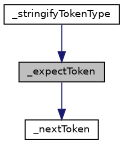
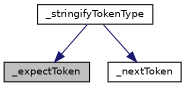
  digraph {
    rankdir=TB
    node [color=black fillcolor=white fontname=Helvetica fontsize=10 shape=record style=filled]
    edge [color=midnightblue fontname=Helvetica fontsize=10 labelfontname=Helvetica labelfontsize=10 style=solid]
    n1 [fillcolor=grey75 fontcolor=black height=0.2 label=_expectToken width=0.4]
    n2 [height=0.2 label=_nextToken width=0.4]
    n3 [height=0.2 label=_stringifyTokenType width=0.4]
-   n1 -> n2
+   n3 -> n2
    n3 -> n1
  }
